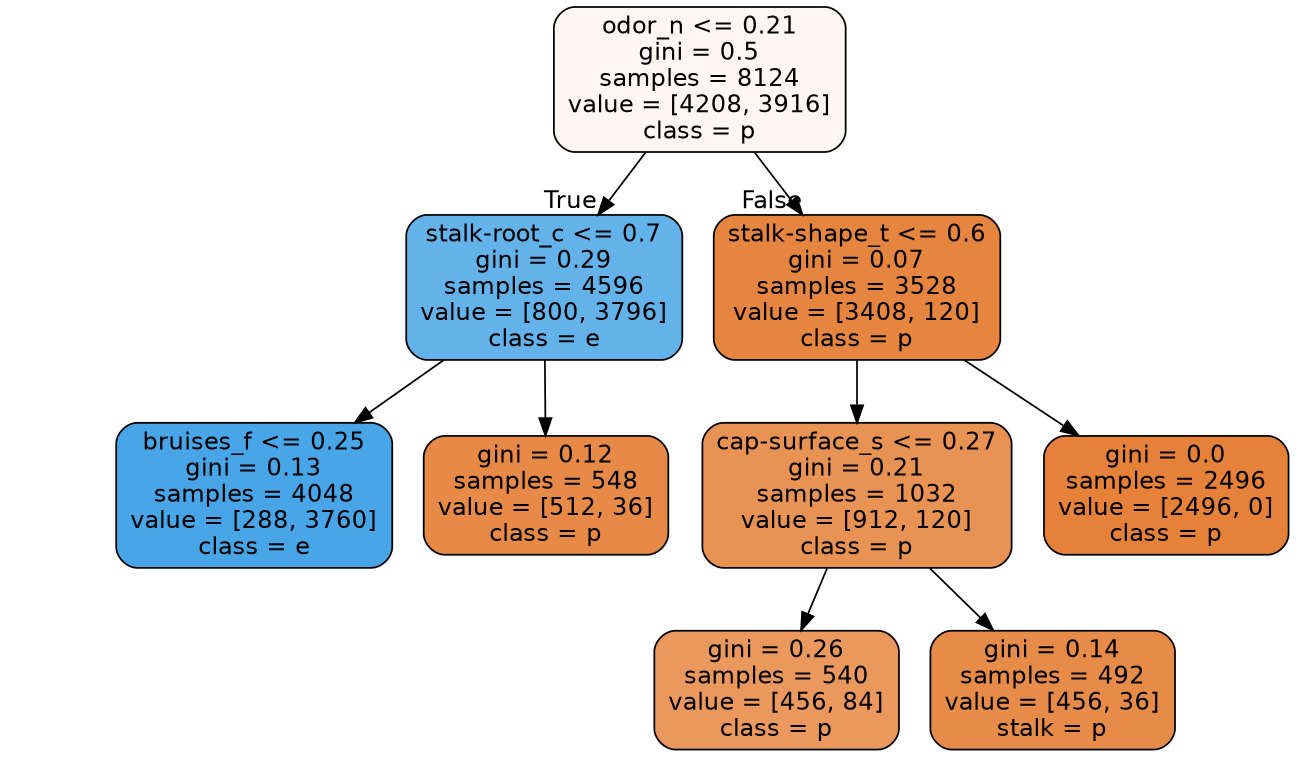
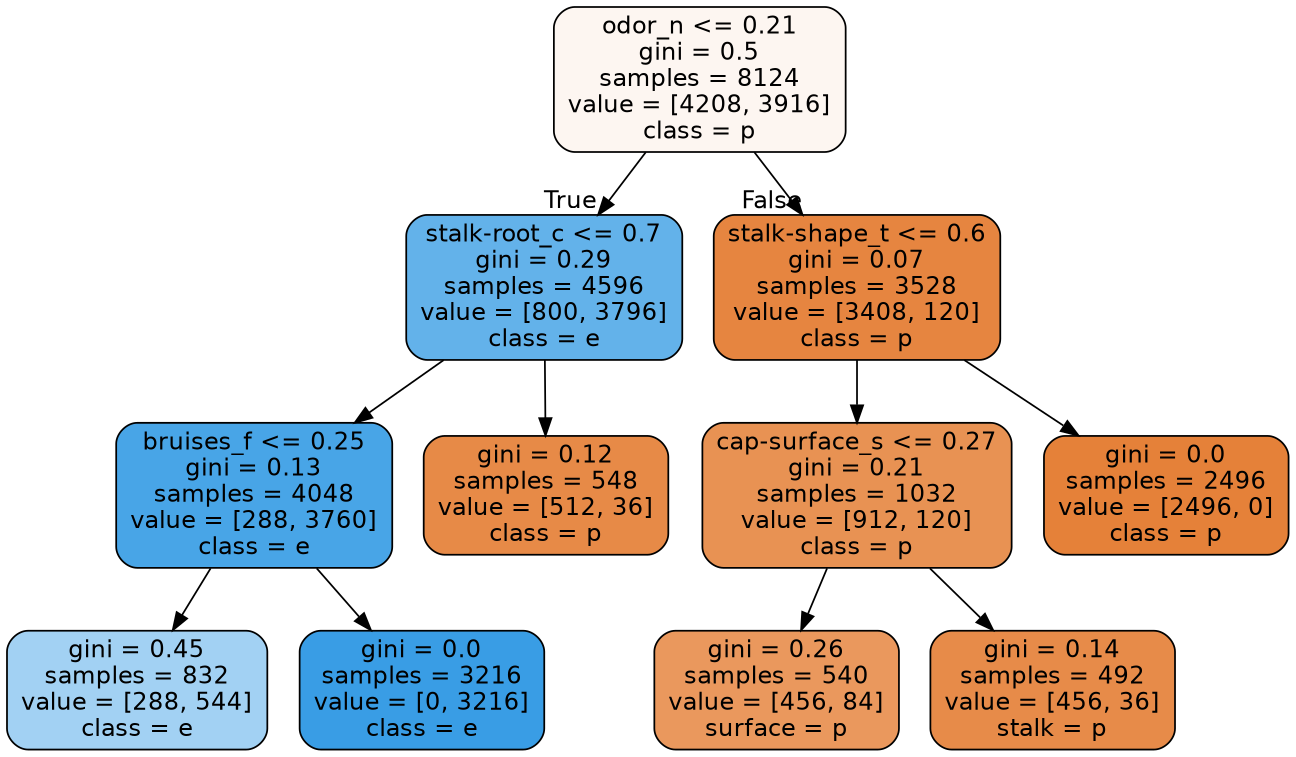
  digraph {
    node [color=black fontname=helvetica shape=box style="filled, rounded"]
    edge [fontname=helvetica]
    n1 [fillcolor="#fdf6f1" label="odor_n <= 0.21\ngini = 0.5\nsamples = 8124\nvalue = [4208, 3916]\nclass = p"]
    n2 [fillcolor="#63b2ea" label="stalk-root_c <= 0.7\ngini = 0.29\nsamples = 4596\nvalue = [800, 3796]\nclass = e"]
    n3 [fillcolor="#e68540" label="stalk-shape_t <= 0.6\ngini = 0.07\nsamples = 3528\nvalue = [3408, 120]\nclass = p"]
    n4 [fillcolor="#48a5e7" label="bruises_f <= 0.25\ngini = 0.13\nsamples = 4048\nvalue = [288, 3760]\nclass = e"]
    n5 [fillcolor="#e78a47" label="gini = 0.12\nsamples = 548\nvalue = [512, 36]\nclass = p"]
    n6 [fillcolor="#e89253" label="cap-surface_s <= 0.27\ngini = 0.21\nsamples = 1032\nvalue = [912, 120]\nclass = p"]
    n7 [fillcolor="#e58139" label="gini = 0.0\nsamples = 2496\nvalue = [2496, 0]\nclass = p"]
-   n10 [fillcolor="#ea985d" label="gini = 0.26\nsamples = 540\nvalue = [456, 84]\nclass = p"]
+   n8 [fillcolor="#a2d1f3" label="gini = 0.45\nsamples = 832\nvalue = [288, 544]\nclass = e"]
+   n9 [fillcolor="#399de5" label="gini = 0.0\nsamples = 3216\nvalue = [0, 3216]\nclass = e"]
+   n10 [fillcolor="#ea985d" label="gini = 0.26\nsamples = 540\nvalue = [456, 84]\nsurface = p"]
    n11 [fillcolor="#e78b49" label="gini = 0.14\nsamples = 492\nvalue = [456, 36]\nstalk = p"]
    n1 -> n2 [headlabel=True labelangle=45 labeldistance=2.5]
    n1 -> n3 [headlabel=False labelangle=-45 labeldistance=2.5]
    n2 -> n4
    n2 -> n5
    n3 -> n6
    n3 -> n7
+   n4 -> n8
+   n4 -> n9
    n6 -> n10
    n6 -> n11
  }
